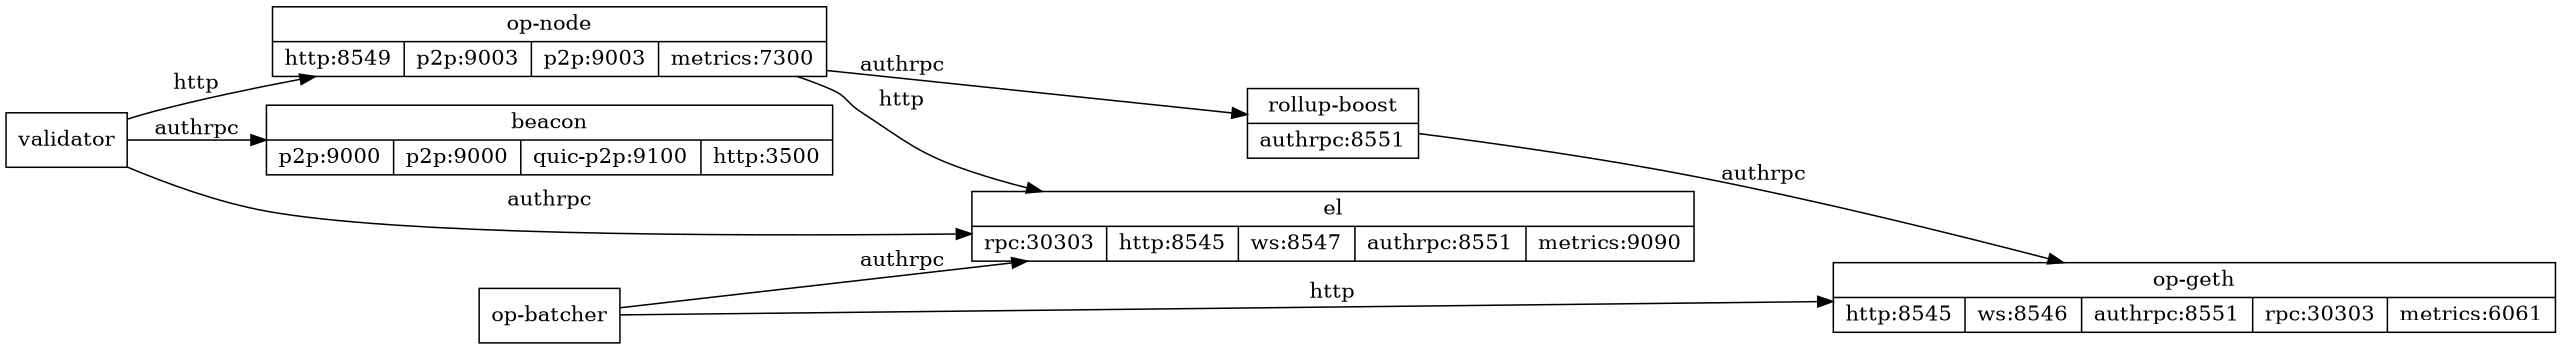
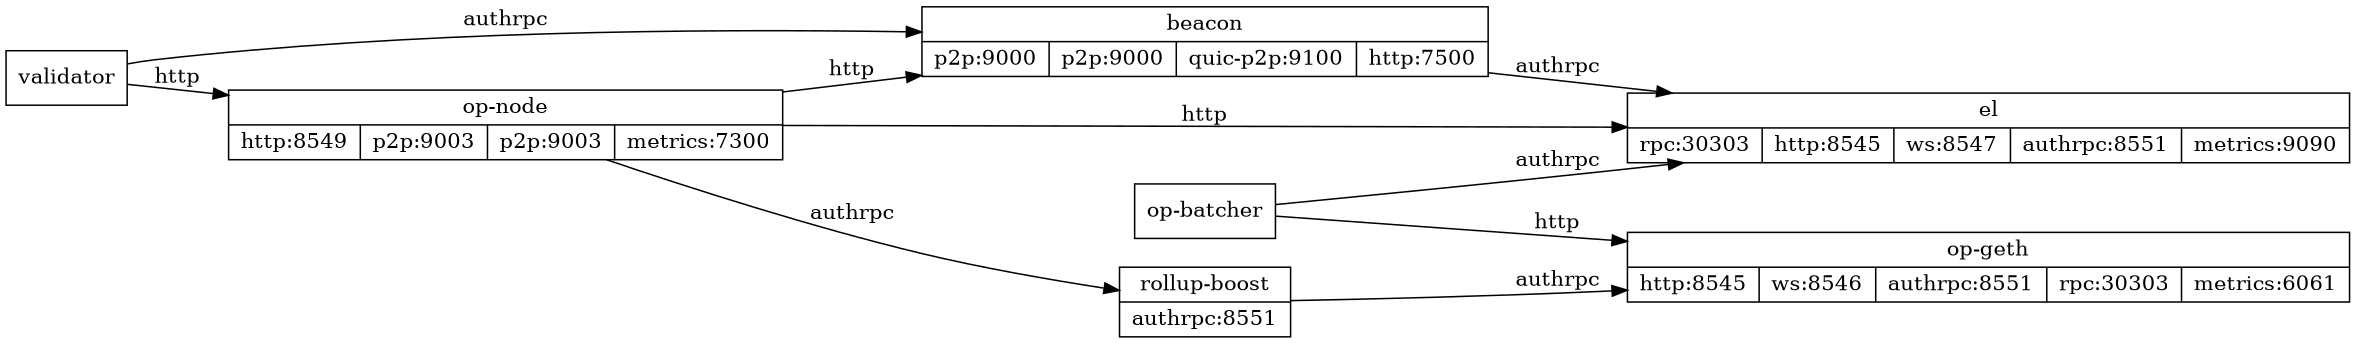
  digraph {
    rankdir=LR
    node [shape=record]
    n1 [label="el|{rpc:30303|http:8545|ws:8547|authrpc:8551|metrics:9090}"]
-   n2 [label="beacon|{p2p:9000|p2p:9000|quic-p2p:9100|http:3500}"]
+   n2 [label="beacon|{p2p:9000|p2p:9000|quic-p2p:9100|http:7500}"]
    n3 [label=validator]
    n4 [label="op-node|{http:8549|p2p:9003|p2p:9003|metrics:7300}"]
    n5 [label="op-geth|{http:8545|ws:8546|authrpc:8551|rpc:30303|metrics:6061}"]
    n6 [label="rollup-boost|{authrpc:8551}"]
    n7 [label="op-batcher"]
-   n3 -> n1 [label=authrpc]
+   n2 -> n1 [label=authrpc]
    n3 -> n2 [label=authrpc]
    n3 -> n4 [label=http]
    n4 -> n1 [label=http]
+   n4 -> n2 [label=http]
    n4 -> n6 [label=authrpc]
    n6 -> n5 [label=authrpc]
    n7 -> n1 [label=authrpc]
    n7 -> n5 [label=http]
  }
